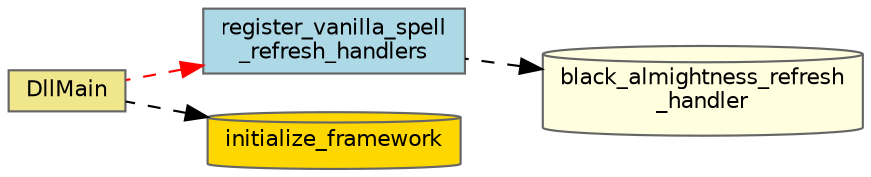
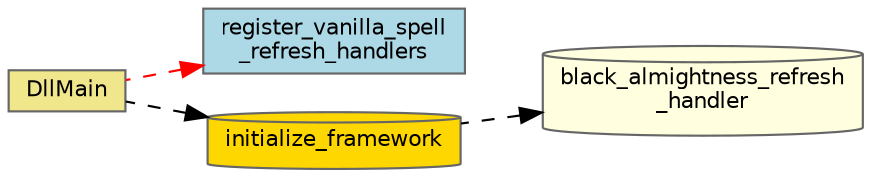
  digraph {
    rankdir=RL
    node [color=grey40 fontname=Helvetica fontsize=10 shape=cylinder style=filled]
    edge [color=black dir=back fontname=Helvetica fontsize=10 labelfontname=Helvetica labelfontsize=10 style=dashed]
    n1 [color=gray40 fillcolor=lightyellow fontcolor=black height=0.2 label="black_almightness_refresh\l_handler" width=0.4]
    n2 [fillcolor=lightblue height=0.2 label="register_vanilla_spell\l_refresh_handlers" shape=box width=0.4]
    n3 [fillcolor=khaki height=0.2 label=DllMain shape=box width=0.4]
    n4 [fillcolor=gold height=0.2 label=initialize_framework width=0.4]
-   n1 -> n2
+   n1 -> n4
    n2 -> n3 [color=red]
    n4 -> n3
  }
